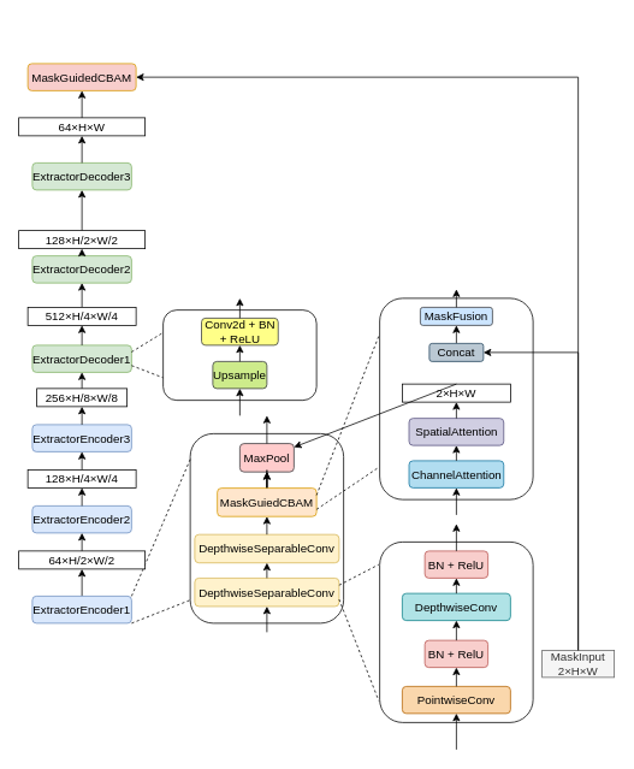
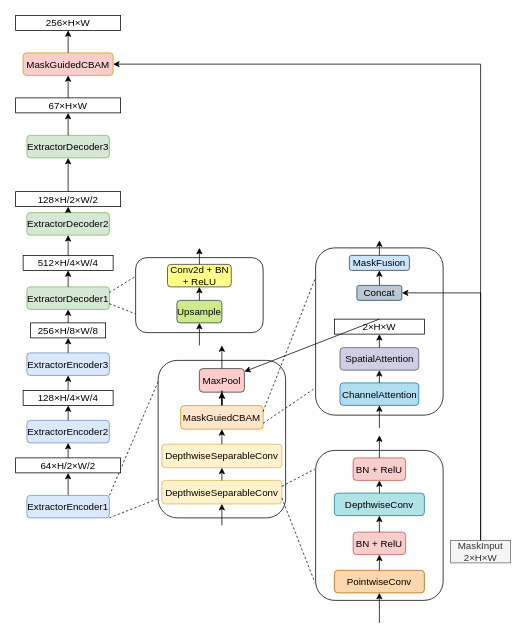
  <mxCell id="0" />
  <mxCell id="1" parent="0" />
  <mxCell id="2" style="edgeStyle=orthogonalEdgeStyle;rounded=0;orthogonalLoop=1;jettySize=auto;html=1;exitX=0.5;exitY=0;exitDx=0;exitDy=0;fontSize=13;" edge="1" parent="1" source="3"><mxGeometry relative="1" as="geometry"><mxPoint x="90" y="630" as="targetPoint" /></mxGeometry></mxCell>
  <mxCell id="3" value="ExtractorEncoder1" style="rounded=1;whiteSpace=wrap;html=1;fontSize=13;fillColor=#dae8fc;strokeColor=#6c8ebf;" vertex="1" parent="1"><mxGeometry x="35" y="660" width="110" height="30" as="geometry" /></mxCell>
  <mxCell id="4" style="edgeStyle=orthogonalEdgeStyle;rounded=0;orthogonalLoop=1;jettySize=auto;html=1;exitX=0.5;exitY=0;exitDx=0;exitDy=0;fontSize=13;" edge="1" parent="1" source="36"><mxGeometry relative="1" as="geometry"><mxPoint x="90" y="520" as="sourcePoint" /><mxPoint x="90" y="500" as="targetPoint" /></mxGeometry></mxCell>
  <mxCell id="5" value="ExtractorEncoder2" style="rounded=1;whiteSpace=wrap;html=1;fontSize=13;fillColor=#dae8fc;strokeColor=#6c8ebf;" vertex="1" parent="1"><mxGeometry x="35" y="560" width="110" height="30" as="geometry" /></mxCell>
  <mxCell id="6" value="ExtractorEncoder3" style="rounded=1;whiteSpace=wrap;html=1;fontSize=13;fillColor=#dae8fc;strokeColor=#6c8ebf;" vertex="1" parent="1"><mxGeometry x="35" y="470" width="110" height="30" as="geometry" /></mxCell>
  <mxCell id="7" style="edgeStyle=orthogonalEdgeStyle;rounded=0;orthogonalLoop=1;jettySize=auto;html=1;entryX=0.5;entryY=1;entryDx=0;entryDy=0;fontSize=13;exitX=0.5;exitY=0;exitDx=0;exitDy=0;" edge="1" parent="1" source="52" target="11"><mxGeometry relative="1" as="geometry"><mxPoint x="90" y="220" as="sourcePoint" /><Array as="points" /></mxGeometry></mxCell>
  <mxCell id="8" value="ExtractorDecoder2" style="rounded=1;whiteSpace=wrap;html=1;fontSize=13;fillColor=#d5e8d4;strokeColor=#82b366;" vertex="1" parent="1"><mxGeometry x="35" y="283" width="110" height="30" as="geometry" /></mxCell>
  <mxCell id="9" style="edgeStyle=orthogonalEdgeStyle;rounded=0;orthogonalLoop=1;jettySize=auto;html=1;entryX=0.5;entryY=1;entryDx=0;entryDy=0;fontSize=13;exitX=0.5;exitY=0;exitDx=0;exitDy=0;" edge="1" parent="1" source="51" target="8"><mxGeometry relative="1" as="geometry"><mxPoint x="90" y="330" as="sourcePoint" /></mxGeometry></mxCell>
  <mxCell id="10" value="ExtractorDecoder1" style="rounded=1;whiteSpace=wrap;html=1;fontSize=13;fillColor=#d5e8d4;strokeColor=#82b366;" vertex="1" parent="1"><mxGeometry x="35" y="382" width="110" height="30" as="geometry" /></mxCell>
  <mxCell id="11" value="ExtractorDecoder3" style="rounded=1;whiteSpace=wrap;html=1;fontSize=13;fillColor=#d5e8d4;strokeColor=#82b366;" vertex="1" parent="1"><mxGeometry x="35" y="180" width="110" height="30" as="geometry" /></mxCell>
  <mxCell id="12" style="edgeStyle=orthogonalEdgeStyle;rounded=0;orthogonalLoop=1;jettySize=auto;html=1;entryX=0.5;entryY=1;entryDx=0;entryDy=0;fontSize=13;exitX=0.5;exitY=0;exitDx=0;exitDy=0;" edge="1" parent="1" source="37" target="10"><mxGeometry relative="1" as="geometry"><mxPoint x="90" y="370" as="sourcePoint" /><mxPoint x="130" y="390" as="targetPoint" /></mxGeometry></mxCell>
  <mxCell id="13" value="" style="group;fontSize=13;fillColor=none;strokeColor=none;fillStyle=auto;" vertex="1" connectable="0" parent="1"><mxGeometry x="210" y="470" width="170" height="220" as="geometry" /></mxCell>
  <mxCell id="14" value="" style="rounded=1;whiteSpace=wrap;html=1;fontSize=13;" vertex="1" parent="13"><mxGeometry y="10" width="170" height="210" as="geometry" /></mxCell>
  <mxCell id="15" value="MaxPool" style="rounded=1;whiteSpace=wrap;html=1;fontSize=13;fillColor=#ffcccc;strokeColor=#36393d;" vertex="1" parent="13"><mxGeometry x="55" y="20.952" width="60" height="31.429" as="geometry" /></mxCell>
  <mxCell id="16" value="&lt;font&gt;DepthwiseSeparableConv&lt;/font&gt;" style="rounded=1;whiteSpace=wrap;html=1;fontSize=13;fillColor=#fff2cc;strokeColor=#d6b656;" vertex="1" parent="13"><mxGeometry x="5" y="169.995" width="160" height="31.429" as="geometry" /></mxCell>
  <mxCell id="17" value="DepthwiseSeparableConv" style="rounded=1;whiteSpace=wrap;html=1;fontSize=13;fillColor=#fff2cc;strokeColor=#d6b656;" vertex="1" parent="13"><mxGeometry x="5" y="121.714" width="160" height="31.429" as="geometry" /></mxCell>
  <mxCell id="18" value="" style="edgeStyle=orthogonalEdgeStyle;rounded=0;orthogonalLoop=1;jettySize=auto;html=1;fontSize=13;" edge="1" parent="13" source="19" target="15"><mxGeometry relative="1" as="geometry" /></mxCell>
  <mxCell id="19" value="MaskGuiedCBAM" style="rounded=1;whiteSpace=wrap;html=1;fontSize=13;fillColor=#ffe6cc;strokeColor=#d79b00;" vertex="1" parent="13"><mxGeometry x="30" y="70.333" width="110" height="31.429" as="geometry" /></mxCell>
  <mxCell id="20" value="" style="endArrow=classic;html=1;rounded=0;entryX=0.5;entryY=1;entryDx=0;entryDy=0;exitX=0.5;exitY=0;exitDx=0;exitDy=0;fontSize=13;" edge="1" parent="13" source="16" target="17"><mxGeometry width="50" height="50" relative="1" as="geometry"><mxPoint x="150" y="235.714" as="sourcePoint" /><mxPoint x="150" y="199.048" as="targetPoint" /></mxGeometry></mxCell>
  <mxCell id="21" value="" style="endArrow=classic;html=1;rounded=0;entryX=0.5;entryY=1;entryDx=0;entryDy=0;exitX=0.5;exitY=0;exitDx=0;exitDy=0;fontSize=13;" edge="1" parent="13" source="17" target="19"><mxGeometry width="50" height="50" relative="1" as="geometry"><mxPoint x="250" y="151.905" as="sourcePoint" /><mxPoint x="250" y="115.238" as="targetPoint" /></mxGeometry></mxCell>
  <mxCell id="22" value="" style="endArrow=classic;html=1;rounded=0;entryX=0.5;entryY=1;entryDx=0;entryDy=0;exitX=0.5;exitY=0;exitDx=0;exitDy=0;fontSize=13;" edge="1" parent="13" source="19" target="15"><mxGeometry width="50" height="50" relative="1" as="geometry"><mxPoint x="200" y="120.476" as="sourcePoint" /><mxPoint x="200" y="83.81" as="targetPoint" /></mxGeometry></mxCell>
  <mxCell id="23" value="" style="endArrow=none;dashed=1;html=1;rounded=0;exitX=1;exitY=0;exitDx=0;exitDy=0;entryX=0.006;entryY=0.124;entryDx=0;entryDy=0;entryPerimeter=0;fontSize=13;" edge="1" parent="1" source="3" target="14"><mxGeometry width="50" height="50" relative="1" as="geometry"><mxPoint x="310" y="360" as="sourcePoint" /><mxPoint x="360" y="310" as="targetPoint" /></mxGeometry></mxCell>
  <mxCell id="24" value="" style="endArrow=none;dashed=1;html=1;rounded=0;exitX=1;exitY=1;exitDx=0;exitDy=0;entryX=0.006;entryY=0.876;entryDx=0;entryDy=0;entryPerimeter=0;fontSize=13;" edge="1" parent="1" source="3" target="14"><mxGeometry width="50" height="50" relative="1" as="geometry"><mxPoint x="310" y="360" as="sourcePoint" /><mxPoint x="360" y="310" as="targetPoint" /></mxGeometry></mxCell>
  <mxCell id="25" value="" style="endArrow=classic;html=1;rounded=0;entryX=0.5;entryY=1;entryDx=0;entryDy=0;fontSize=13;" edge="1" parent="1" target="16"><mxGeometry width="50" height="50" relative="1" as="geometry"><mxPoint x="295" y="700" as="sourcePoint" /><mxPoint x="360" y="380" as="targetPoint" /></mxGeometry></mxCell>
  <mxCell id="26" value="" style="endArrow=classic;html=1;rounded=0;exitX=0.5;exitY=0;exitDx=0;exitDy=0;fontSize=13;" edge="1" parent="1"><mxGeometry width="50" height="50" relative="1" as="geometry"><mxPoint x="295" y="490.952" as="sourcePoint" /><mxPoint x="295" y="460" as="targetPoint" /></mxGeometry></mxCell>
  <mxCell id="27" value="" style="rounded=1;whiteSpace=wrap;html=1;fontSize=13;" vertex="1" parent="1"><mxGeometry x="180" y="343" width="170" height="100" as="geometry" /></mxCell>
  <mxCell id="28" value="Upsample" style="rounded=1;whiteSpace=wrap;html=1;fontSize=13;fillColor=#cdeb8b;strokeColor=#36393d;" vertex="1" parent="1"><mxGeometry x="235" y="400" width="60" height="30" as="geometry" /></mxCell>
  <mxCell id="29" value="Conv2d + BN + ReLU" style="rounded=1;whiteSpace=wrap;html=1;fontSize=13;fillColor=#ffff88;strokeColor=#36393d;" vertex="1" parent="1"><mxGeometry x="222.5" y="352" width="85" height="30" as="geometry" /></mxCell>
  <mxCell id="30" value="" style="endArrow=classic;html=1;rounded=0;entryX=0.5;entryY=1;entryDx=0;entryDy=0;fontSize=13;" edge="1" parent="1" target="28"><mxGeometry width="50" height="50" relative="1" as="geometry"><mxPoint x="265" y="460" as="sourcePoint" /><mxPoint x="470" y="500" as="targetPoint" /></mxGeometry></mxCell>
  <mxCell id="31" value="" style="endArrow=classic;html=1;rounded=0;exitX=0.5;exitY=0;exitDx=0;exitDy=0;entryX=0.5;entryY=1;entryDx=0;entryDy=0;fontSize=13;" edge="1" parent="1" source="28" target="29"><mxGeometry width="50" height="50" relative="1" as="geometry"><mxPoint x="430" y="450" as="sourcePoint" /><mxPoint x="430" y="410" as="targetPoint" /></mxGeometry></mxCell>
  <mxCell id="32" value="" style="endArrow=classic;html=1;rounded=0;exitX=0.5;exitY=0;exitDx=0;exitDy=0;fontSize=13;" edge="1" parent="1" source="29"><mxGeometry width="50" height="50" relative="1" as="geometry"><mxPoint x="420" y="410" as="sourcePoint" /><mxPoint x="265" y="330" as="targetPoint" /></mxGeometry></mxCell>
  <mxCell id="33" value="" style="endArrow=none;dashed=1;html=1;rounded=0;exitX=1;exitY=0.25;exitDx=0;exitDy=0;entryX=0;entryY=0.25;entryDx=0;entryDy=0;fontSize=13;" edge="1" parent="1" source="10" target="27"><mxGeometry width="50" height="50" relative="1" as="geometry"><mxPoint x="90" y="256" as="sourcePoint" /><mxPoint x="200" y="274" as="targetPoint" /></mxGeometry></mxCell>
  <mxCell id="34" value="" style="endArrow=none;dashed=1;html=1;rounded=0;exitX=1;exitY=0.75;exitDx=0;exitDy=0;entryX=0;entryY=0.75;entryDx=0;entryDy=0;fontSize=13;" edge="1" parent="1" source="10" target="27"><mxGeometry width="50" height="50" relative="1" as="geometry"><mxPoint x="200" y="310" as="sourcePoint" /><mxPoint x="250" y="260" as="targetPoint" /></mxGeometry></mxCell>
  <mxCell id="35" value="64×H/2×W/2" style="rounded=0;whiteSpace=wrap;html=1;fontSize=13;" vertex="1" parent="1"><mxGeometry x="20" y="610" width="140" height="20" as="geometry" /></mxCell>
  <mxCell id="36" value="128×H/4×W/4" style="rounded=0;whiteSpace=wrap;html=1;fontSize=13;" vertex="1" parent="1"><mxGeometry x="30" y="520" width="120" height="20" as="geometry" /></mxCell>
  <mxCell id="37" value="256×H/8×W/8" style="rounded=0;whiteSpace=wrap;html=1;fontSize=13;" vertex="1" parent="1"><mxGeometry x="40" y="430" width="100" height="20" as="geometry" /></mxCell>
  <mxCell id="38" style="edgeStyle=orthogonalEdgeStyle;rounded=0;orthogonalLoop=1;jettySize=auto;html=1;exitX=0.5;exitY=0;exitDx=0;exitDy=0;entryX=0.5;entryY=1;entryDx=0;entryDy=0;fontSize=13;" edge="1" parent="1" source="35" target="5"><mxGeometry relative="1" as="geometry"><mxPoint x="150" y="700" as="sourcePoint" /><mxPoint x="100" y="590" as="targetPoint" /></mxGeometry></mxCell>
  <mxCell id="39" style="edgeStyle=orthogonalEdgeStyle;rounded=0;orthogonalLoop=1;jettySize=auto;html=1;exitX=0.5;exitY=0;exitDx=0;exitDy=0;entryX=0.5;entryY=1;entryDx=0;entryDy=0;fontSize=13;" edge="1" parent="1" source="6" target="37"><mxGeometry relative="1" as="geometry"><mxPoint x="180" y="440" as="sourcePoint" /><mxPoint x="180" y="410" as="targetPoint" /></mxGeometry></mxCell>
  <mxCell id="40" value="" style="endArrow=none;dashed=1;html=1;rounded=0;exitX=1;exitY=0.75;exitDx=0;exitDy=0;entryX=-0.006;entryY=0.88;entryDx=0;entryDy=0;fontSize=13;entryPerimeter=0;" edge="1" parent="1" source="16" target="43"><mxGeometry width="50" height="50" relative="1" as="geometry"><mxPoint x="200" y="570" as="sourcePoint" /><mxPoint x="410" y="620" as="targetPoint" /></mxGeometry></mxCell>
  <mxCell id="41" value="" style="endArrow=none;dashed=1;html=1;rounded=0;exitX=1;exitY=0.25;exitDx=0;exitDy=0;entryX=-0.006;entryY=0.125;entryDx=0;entryDy=0;fontSize=13;entryPerimeter=0;" edge="1" parent="1" source="16" target="43"><mxGeometry width="50" height="50" relative="1" as="geometry"><mxPoint x="200" y="570" as="sourcePoint" /><mxPoint x="410" y="590" as="targetPoint" /></mxGeometry></mxCell>
  <mxCell id="42" value="" style="group;fontSize=13;" vertex="1" connectable="0" parent="1"><mxGeometry x="420" y="600" width="170" height="200" as="geometry" /></mxCell>
  <mxCell id="43" value="" style="rounded=1;whiteSpace=wrap;html=1;fontSize=13;" vertex="1" parent="42"><mxGeometry width="170" height="200" as="geometry" /></mxCell>
  <mxCell id="44" value="&lt;font&gt;PointwiseConv&lt;/font&gt;" style="rounded=1;whiteSpace=wrap;html=1;fontSize=13;fillColor=#fad7ac;strokeColor=#b46504;" vertex="1" parent="42"><mxGeometry x="25" y="160" width="120" height="30" as="geometry" /></mxCell>
  <mxCell id="45" value="BN + RelU" style="rounded=1;whiteSpace=wrap;html=1;fontSize=13;fillColor=#f8cecc;strokeColor=#b85450;" vertex="1" parent="42"><mxGeometry x="50" y="109" width="70" height="30" as="geometry" /></mxCell>
  <mxCell id="46" value="&lt;font&gt;DepthwiseConv&lt;/font&gt;" style="rounded=1;whiteSpace=wrap;html=1;fontSize=13;fillColor=#b0e3e6;strokeColor=#0e8088;" vertex="1" parent="42"><mxGeometry x="25" y="57" width="120" height="30" as="geometry" /></mxCell>
  <mxCell id="47" value="BN + RelU" style="rounded=1;whiteSpace=wrap;html=1;fontSize=13;fillColor=#f8cecc;strokeColor=#b85450;" vertex="1" parent="42"><mxGeometry x="50" y="10" width="70" height="30" as="geometry" /></mxCell>
  <mxCell id="48" value="" style="endArrow=classic;html=1;rounded=0;entryX=0.5;entryY=1;entryDx=0;entryDy=0;exitX=0.5;exitY=0;exitDx=0;exitDy=0;fontSize=13;" edge="1" parent="42" source="44" target="45"><mxGeometry width="50" height="50" relative="1" as="geometry"><mxPoint x="110" y="250" as="sourcePoint" /><mxPoint x="110" y="210" as="targetPoint" /></mxGeometry></mxCell>
  <mxCell id="49" value="" style="endArrow=classic;html=1;rounded=0;entryX=0.5;entryY=1;entryDx=0;entryDy=0;exitX=0.5;exitY=0;exitDx=0;exitDy=0;fontSize=13;" edge="1" parent="42" source="45" target="46"><mxGeometry width="50" height="50" relative="1" as="geometry"><mxPoint x="220" y="100" as="sourcePoint" /><mxPoint x="220" y="60" as="targetPoint" /></mxGeometry></mxCell>
  <mxCell id="50" value="" style="endArrow=classic;html=1;rounded=0;entryX=0.5;entryY=1;entryDx=0;entryDy=0;exitX=0.5;exitY=0;exitDx=0;exitDy=0;fontSize=13;" edge="1" parent="42" source="46" target="47"><mxGeometry width="50" height="50" relative="1" as="geometry"><mxPoint x="230" y="90" as="sourcePoint" /><mxPoint x="230" y="50" as="targetPoint" /></mxGeometry></mxCell>
  <mxCell id="51" value="512×H/4×W/4" style="rounded=0;whiteSpace=wrap;html=1;fontSize=13;" vertex="1" parent="1"><mxGeometry x="30" y="340" width="120" height="20" as="geometry" /></mxCell>
  <mxCell id="52" value="128×H/2×W/2" style="rounded=0;whiteSpace=wrap;html=1;fontSize=13;" vertex="1" parent="1"><mxGeometry x="20" y="255" width="140" height="20" as="geometry" /></mxCell>
- <mxCell id="53" value="64×H×W" style="rounded=0;whiteSpace=wrap;html=1;fontSize=13;" vertex="1" parent="1"><mxGeometry x="20" y="130" width="140" height="20" as="geometry" /></mxCell>
+ <mxCell id="53" value="67×H×W" style="rounded=0;whiteSpace=wrap;html=1;fontSize=13;" vertex="1" parent="1"><mxGeometry x="20" y="130" width="140" height="20" as="geometry" /></mxCell>
  <mxCell id="54" style="edgeStyle=orthogonalEdgeStyle;rounded=0;orthogonalLoop=1;jettySize=auto;html=1;entryX=0.5;entryY=1;entryDx=0;entryDy=0;fontSize=13;exitX=0.5;exitY=0;exitDx=0;exitDy=0;" edge="1" parent="1" source="11" target="53"><mxGeometry relative="1" as="geometry"><mxPoint x="220" y="260" as="sourcePoint" /><mxPoint x="220" y="230" as="targetPoint" /><Array as="points" /></mxGeometry></mxCell>
  <mxCell id="55" value="MaskGuidedCBAM" style="rounded=1;whiteSpace=wrap;html=1;fontSize=13;fillColor=#f8cecc;strokeColor=#d79b00;" vertex="1" parent="1"><mxGeometry x="30" y="70" width="120" height="30" as="geometry" /></mxCell>
+ <mxCell id="56" value="256×H×W" style="rounded=0;whiteSpace=wrap;html=1;fontSize=13;" vertex="1" parent="1"><mxGeometry x="20" y="20" width="140" height="20" as="geometry" /></mxCell>
  <mxCell id="57" style="edgeStyle=orthogonalEdgeStyle;rounded=0;orthogonalLoop=1;jettySize=auto;html=1;entryX=0.5;entryY=1;entryDx=0;entryDy=0;fontSize=13;exitX=0.5;exitY=0;exitDx=0;exitDy=0;" edge="1" parent="1" source="53" target="55"><mxGeometry relative="1" as="geometry"><mxPoint x="360" y="200" as="sourcePoint" /><mxPoint x="360" y="170" as="targetPoint" /><Array as="points" /></mxGeometry></mxCell>
+ <mxCell id="58" style="edgeStyle=orthogonalEdgeStyle;rounded=0;orthogonalLoop=1;jettySize=auto;html=1;entryX=0.5;entryY=1;entryDx=0;entryDy=0;fontSize=13;exitX=0.5;exitY=0;exitDx=0;exitDy=0;" edge="1" parent="1" source="55" target="56"><mxGeometry relative="1" as="geometry"><mxPoint x="310" y="130" as="sourcePoint" /><mxPoint x="310" y="100" as="targetPoint" /><Array as="points" /></mxGeometry></mxCell>
  <mxCell id="59" value="" style="endArrow=classic;html=1;rounded=0;entryX=0.5;entryY=1;entryDx=0;entryDy=0;fontSize=13;" edge="1" parent="1" target="44"><mxGeometry width="50" height="50" relative="1" as="geometry"><mxPoint x="505" y="830" as="sourcePoint" /><mxPoint x="500" y="810" as="targetPoint" /></mxGeometry></mxCell>
  <mxCell id="60" value="" style="endArrow=classic;html=1;rounded=0;exitX=0.5;exitY=0;exitDx=0;exitDy=0;fontSize=13;" edge="1" parent="1" source="47"><mxGeometry width="50" height="50" relative="1" as="geometry"><mxPoint x="630" y="640" as="sourcePoint" /><mxPoint x="505" y="580" as="targetPoint" /></mxGeometry></mxCell>
  <mxCell id="61" value="" style="endArrow=none;dashed=1;html=1;rounded=0;exitX=1;exitY=0.25;exitDx=0;exitDy=0;entryX=0;entryY=0.176;entryDx=0;entryDy=0;fontSize=13;entryPerimeter=0;" edge="1" parent="1" source="19" target="65"><mxGeometry width="50" height="50" relative="1" as="geometry"><mxPoint x="400" y="648" as="sourcePoint" /><mxPoint x="449" y="630" as="targetPoint" /></mxGeometry></mxCell>
  <mxCell id="62" value="" style="endArrow=none;dashed=1;html=1;rounded=0;exitX=1;exitY=0.75;exitDx=0;exitDy=0;entryX=-0.012;entryY=0.843;entryDx=0;entryDy=0;fontSize=13;entryPerimeter=0;" edge="1" parent="1" source="19" target="65"><mxGeometry width="50" height="50" relative="1" as="geometry"><mxPoint x="410" y="588" as="sourcePoint" /><mxPoint x="459" y="570" as="targetPoint" /></mxGeometry></mxCell>
  <mxCell id="63" value="&lt;div&gt;&lt;span style=&quot;text-align: left;&quot;&gt;MaskInput&lt;/span&gt;&lt;/div&gt;&lt;div&gt;&lt;span style=&quot;text-align: left;&quot;&gt;2×H×W&lt;/span&gt;&lt;br&gt;&lt;/div&gt;" style="rounded=0;whiteSpace=wrap;html=1;fontSize=13;fillColor=#f5f5f5;strokeColor=#666666;fontColor=#333333;" vertex="1" parent="1"><mxGeometry x="600" y="720" width="80" height="30" as="geometry" /></mxCell>
  <mxCell id="64" value="" style="group;fontSize=13;" vertex="1" connectable="0" parent="1"><mxGeometry x="420" y="320" width="170" height="250" as="geometry" /></mxCell>
  <mxCell id="65" value="" style="rounded=1;whiteSpace=wrap;html=1;fontSize=13;" vertex="1" parent="64"><mxGeometry y="10" width="170" height="223" as="geometry" /></mxCell>
  <mxCell id="66" value="MaskFusion" style="rounded=1;whiteSpace=wrap;html=1;fontSize=13;fillColor=#cce5ff;strokeColor=#36393d;" vertex="1" parent="64"><mxGeometry x="45" y="20" width="80" height="20" as="geometry" /></mxCell>
  <mxCell id="67" value="" style="endArrow=classic;html=1;rounded=0;fontSize=13;exitX=0.5;exitY=0;exitDx=0;exitDy=0;entryX=0.5;entryY=1;entryDx=0;entryDy=0;" edge="1" parent="64" source="75" target="66"><mxGeometry width="50" height="50" relative="1" as="geometry"><mxPoint x="170" y="-2" as="sourcePoint" /><mxPoint x="170" y="-20" as="targetPoint" /></mxGeometry></mxCell>
  <mxCell id="68" value="ChannelAttention" style="rounded=1;whiteSpace=wrap;html=1;fontSize=13;fillColor=#b1ddf0;strokeColor=#10739e;" vertex="1" parent="64"><mxGeometry x="32.5" y="190" width="105" height="30" as="geometry" /></mxCell>
  <mxCell id="69" value="" style="endArrow=classic;html=1;rounded=0;entryX=0.5;entryY=1;entryDx=0;entryDy=0;fontSize=13;" edge="1" parent="64" target="68"><mxGeometry width="50" height="50" relative="1" as="geometry"><mxPoint x="85" y="250" as="sourcePoint" /><mxPoint x="290" y="290" as="targetPoint" /></mxGeometry></mxCell>
  <mxCell id="70" value="" style="endArrow=classic;html=1;rounded=0;exitX=0.5;exitY=0;exitDx=0;exitDy=0;entryX=0.5;entryY=1;entryDx=0;entryDy=0;fontSize=13;" edge="1" parent="64" source="68" target="71"><mxGeometry width="50" height="50" relative="1" as="geometry"><mxPoint x="250" y="240" as="sourcePoint" /><mxPoint x="85" y="175" as="targetPoint" /></mxGeometry></mxCell>
  <mxCell id="71" value="SpatialAttention" style="rounded=1;whiteSpace=wrap;html=1;fontSize=13;fillColor=#d0cee2;strokeColor=#56517e;" vertex="1" parent="64"><mxGeometry x="32.5" y="143" width="105" height="30" as="geometry" /></mxCell>
  <mxCell id="72" value="" style="endArrow=classic;html=1;rounded=0;fontSize=13;exitX=0.5;exitY=0;exitDx=0;exitDy=0;" edge="1" parent="64" source="66"><mxGeometry width="50" height="50" relative="1" as="geometry"><mxPoint x="220" y="73" as="sourcePoint" /><mxPoint x="85" as="targetPoint" /></mxGeometry></mxCell>
  <mxCell id="73" value="2×H×W" style="rounded=0;whiteSpace=wrap;html=1;fontSize=13;" vertex="1" parent="64"><mxGeometry x="25" y="105" width="120" height="20" as="geometry" /></mxCell>
  <mxCell id="74" value="" style="endArrow=classic;html=1;rounded=0;fontSize=13;exitX=0.5;exitY=0;exitDx=0;exitDy=0;entryX=0.5;entryY=1;entryDx=0;entryDy=0;" edge="1" parent="64" source="71" target="73"><mxGeometry width="50" height="50" relative="1" as="geometry"><mxPoint x="85" y="130" as="sourcePoint" /><mxPoint x="85" y="130" as="targetPoint" /></mxGeometry></mxCell>
  <mxCell id="75" value="Concat" style="rounded=1;whiteSpace=wrap;html=1;fontSize=13;fillColor=#bac8d3;strokeColor=#23445d;" vertex="1" parent="64"><mxGeometry x="55" y="60" width="60" height="20" as="geometry" /></mxCell>
  <mxCell id="76" value="" style="endArrow=classic;html=1;rounded=0;fontSize=13;exitX=0.5;exitY=0;exitDx=0;exitDy=0;" edge="1" parent="64" source="73" target="15"><mxGeometry width="50" height="50" relative="1" as="geometry"><mxPoint x="100" y="158" as="sourcePoint" /><mxPoint x="100" y="140" as="targetPoint" /></mxGeometry></mxCell>
  <mxCell id="77" style="edgeStyle=orthogonalEdgeStyle;rounded=0;orthogonalLoop=1;jettySize=auto;html=1;fontSize=13;exitX=0.5;exitY=0;exitDx=0;exitDy=0;entryX=0.5;entryY=1;entryDx=0;entryDy=0;" edge="1" parent="1" source="10" target="51"><mxGeometry relative="1" as="geometry"><mxPoint x="80" y="350" as="sourcePoint" /><mxPoint x="90" y="360" as="targetPoint" /></mxGeometry></mxCell>
  <mxCell id="78" style="edgeStyle=orthogonalEdgeStyle;rounded=0;orthogonalLoop=1;jettySize=auto;html=1;entryX=0.5;entryY=1;entryDx=0;entryDy=0;fontSize=13;exitX=0.5;exitY=0;exitDx=0;exitDy=0;" edge="1" parent="1" source="5" target="36"><mxGeometry relative="1" as="geometry"><mxPoint x="130" y="670" as="sourcePoint" /><mxPoint x="130" y="640" as="targetPoint" /></mxGeometry></mxCell>
  <mxCell id="79" style="edgeStyle=orthogonalEdgeStyle;rounded=0;orthogonalLoop=1;jettySize=auto;html=1;entryX=0.5;entryY=1;entryDx=0;entryDy=0;fontSize=13;exitX=0.5;exitY=0;exitDx=0;exitDy=0;" edge="1" parent="1" source="8" target="52"><mxGeometry relative="1" as="geometry"><mxPoint x="150" y="290" as="sourcePoint" /><mxPoint x="150" y="260" as="targetPoint" /></mxGeometry></mxCell>
  <mxCell id="80" value="" style="endArrow=classic;html=1;rounded=0;exitX=0.5;exitY=0;exitDx=0;exitDy=0;entryX=1;entryY=0.5;entryDx=0;entryDy=0;edgeStyle=orthogonalEdgeStyle;fontSize=13;" edge="1" parent="1" source="63" target="75"><mxGeometry width="50" height="50" relative="1" as="geometry"><mxPoint x="240" y="530" as="sourcePoint" /><mxPoint x="290" y="480" as="targetPoint" /></mxGeometry></mxCell>
  <mxCell id="81" value="" style="endArrow=classic;html=1;rounded=0;exitX=0.5;exitY=0;exitDx=0;exitDy=0;entryX=1;entryY=0.5;entryDx=0;entryDy=0;edgeStyle=orthogonalEdgeStyle;fontSize=13;" edge="1" parent="1" source="63" target="55"><mxGeometry width="50" height="50" relative="1" as="geometry"><mxPoint x="745" y="750" as="sourcePoint" /><mxPoint x="640" y="420" as="targetPoint" /></mxGeometry></mxCell>
